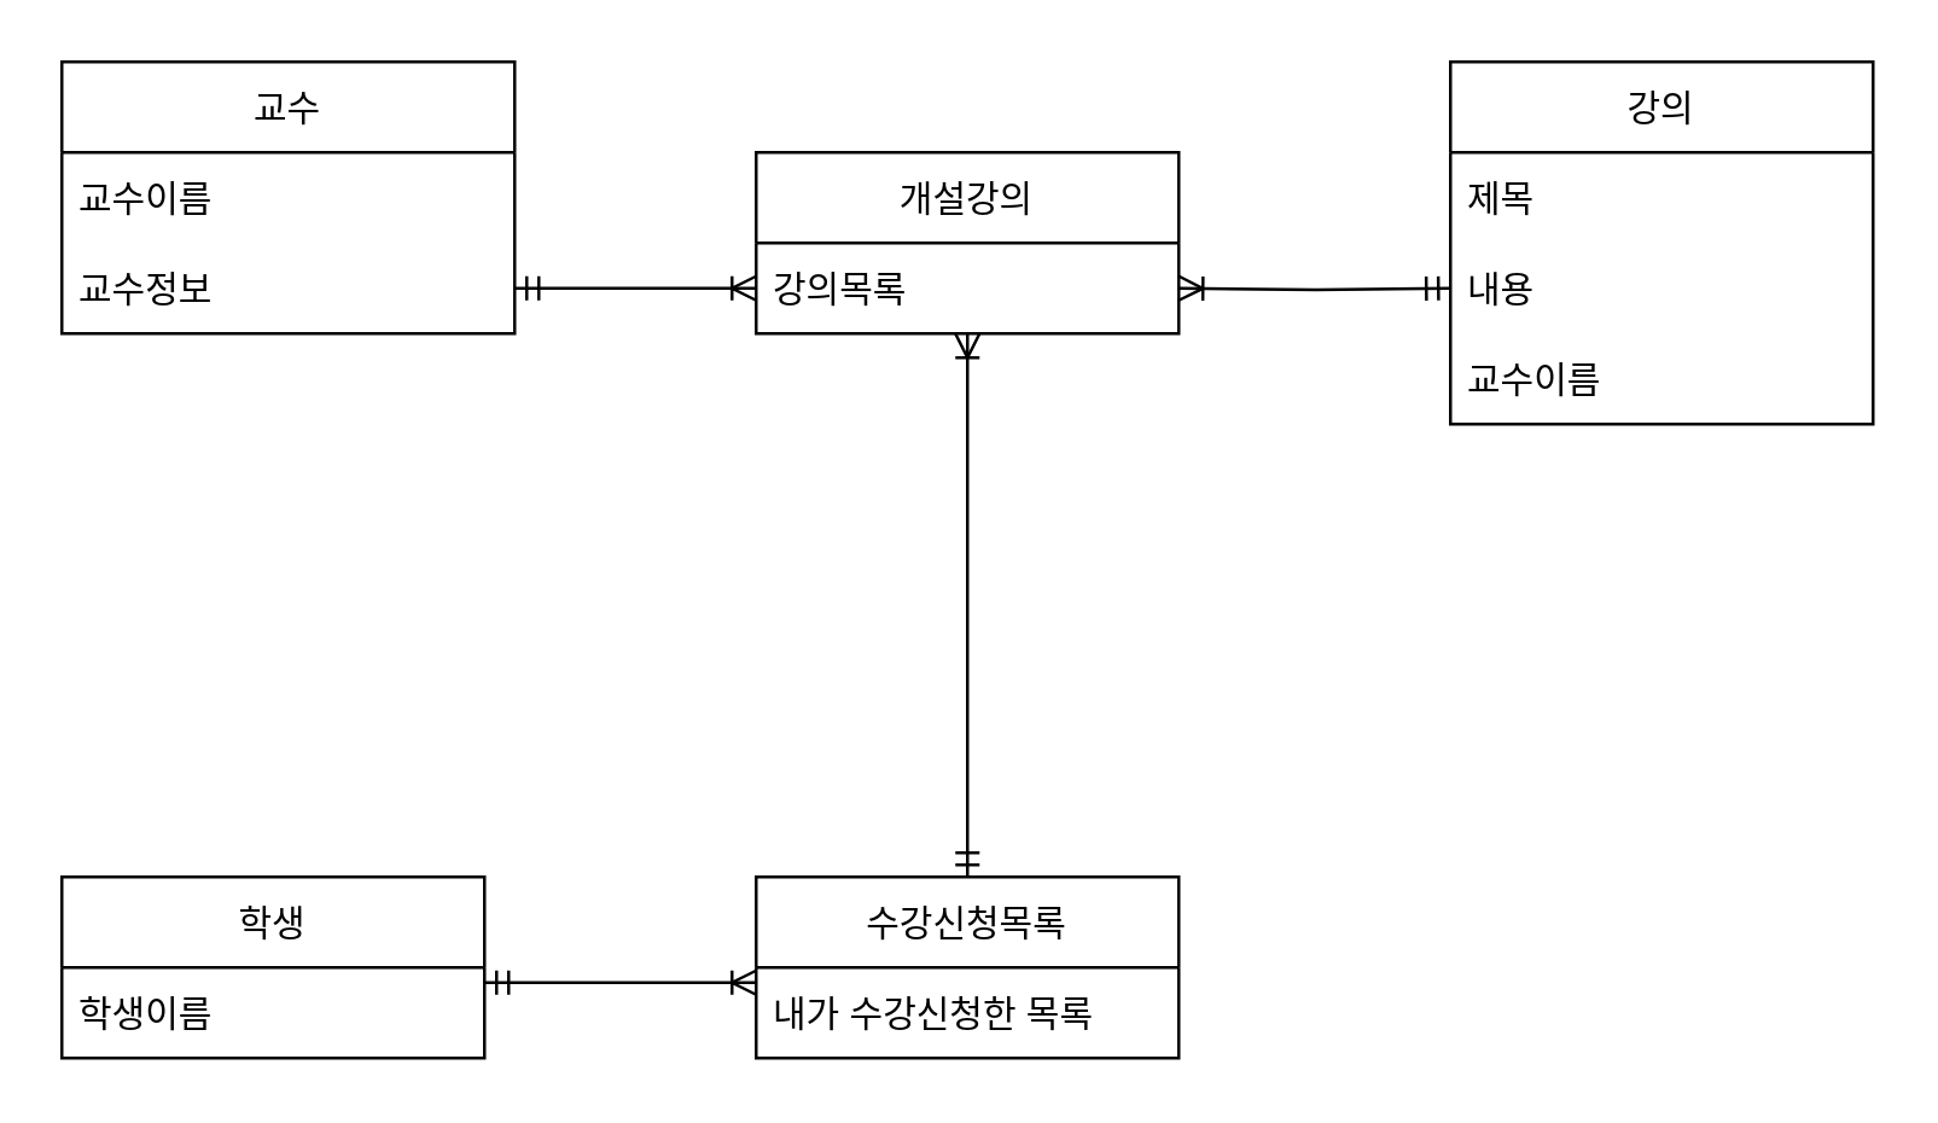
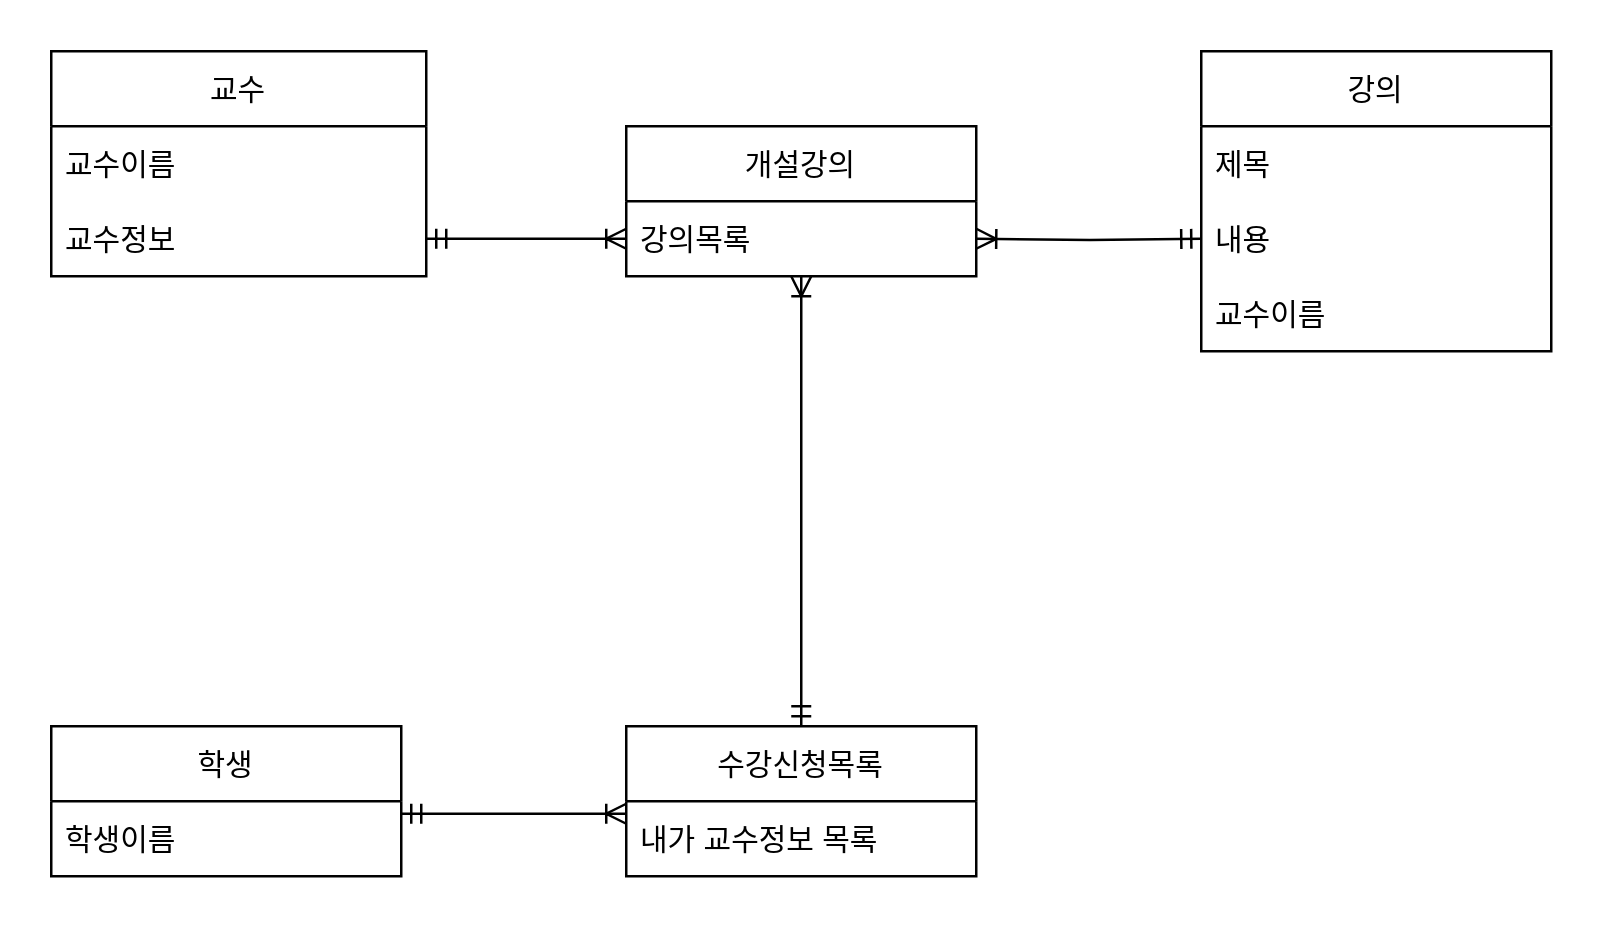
  <mxCell id="0" />
  <mxCell id="1" parent="0" />
  <mxCell id="2" value="교수" style="swimlane;fontStyle=0;childLayout=stackLayout;horizontal=1;startSize=30;horizontalStack=0;resizeParent=1;resizeParentMax=0;resizeLast=0;collapsible=1;marginBottom=0;" vertex="1" parent="1"><mxGeometry x="20" y="20" width="150" height="90" as="geometry" /></mxCell>
  <mxCell id="3" value="교수이름" style="text;strokeColor=none;fillColor=none;align=left;verticalAlign=middle;spacingLeft=4;spacingRight=4;overflow=hidden;points=[[0,0.5],[1,0.5]];portConstraint=eastwest;rotatable=0;" vertex="1" parent="2"><mxGeometry y="30" width="150" height="30" as="geometry" /></mxCell>
  <mxCell id="4" value="교수정보" style="text;strokeColor=none;fillColor=none;align=left;verticalAlign=middle;spacingLeft=4;spacingRight=4;overflow=hidden;points=[[0,0.5],[1,0.5]];portConstraint=eastwest;rotatable=0;" vertex="1" parent="2"><mxGeometry y="60" width="150" height="30" as="geometry" /></mxCell>
  <mxCell id="5" value="학생" style="swimlane;fontStyle=0;childLayout=stackLayout;horizontal=1;startSize=30;horizontalStack=0;resizeParent=1;resizeParentMax=0;resizeLast=0;collapsible=1;marginBottom=0;" vertex="1" parent="1"><mxGeometry x="20" y="290" width="140" height="60" as="geometry" /></mxCell>
  <mxCell id="6" value="학생이름" style="text;strokeColor=none;fillColor=none;align=left;verticalAlign=middle;spacingLeft=4;spacingRight=4;overflow=hidden;points=[[0,0.5],[1,0.5]];portConstraint=eastwest;rotatable=0;" vertex="1" parent="5"><mxGeometry y="30" width="140" height="30" as="geometry" /></mxCell>
  <mxCell id="7" style="edgeStyle=orthogonalEdgeStyle;rounded=0;orthogonalLoop=1;jettySize=auto;html=1;exitX=0.5;exitY=0;exitDx=0;exitDy=0;entryX=0.5;entryY=1;entryDx=0;entryDy=0;entryPerimeter=0;startArrow=ERmandOne;startFill=0;endArrow=ERoneToMany;endFill=0;" edge="1" parent="1" source="8"><mxGeometry relative="1" as="geometry"><mxPoint x="320" y="110" as="targetPoint" /></mxGeometry></mxCell>
  <mxCell id="8" value="수강신청목록" style="swimlane;fontStyle=0;childLayout=stackLayout;horizontal=1;startSize=30;horizontalStack=0;resizeParent=1;resizeParentMax=0;resizeLast=0;collapsible=1;marginBottom=0;" vertex="1" parent="1"><mxGeometry x="250" y="290" width="140" height="60" as="geometry" /></mxCell>
- <mxCell id="9" value="내가 수강신청한 목록" style="text;strokeColor=none;fillColor=none;align=left;verticalAlign=middle;spacingLeft=4;spacingRight=4;overflow=hidden;points=[[0,0.5],[1,0.5]];portConstraint=eastwest;rotatable=0;" vertex="1" parent="8"><mxGeometry y="30" width="140" height="30" as="geometry" /></mxCell>
+ <mxCell id="9" value="내가 교수정보 목록" style="text;strokeColor=none;fillColor=none;align=left;verticalAlign=middle;spacingLeft=4;spacingRight=4;overflow=hidden;points=[[0,0.5],[1,0.5]];portConstraint=eastwest;rotatable=0;" vertex="1" parent="8"><mxGeometry y="30" width="140" height="30" as="geometry" /></mxCell>
  <mxCell id="10" value="개설강의" style="swimlane;fontStyle=0;childLayout=stackLayout;horizontal=1;startSize=30;horizontalStack=0;resizeParent=1;resizeParentMax=0;resizeLast=0;collapsible=1;marginBottom=0;" vertex="1" parent="1"><mxGeometry x="250" y="50" width="140" height="60" as="geometry" /></mxCell>
  <mxCell id="11" value="강의목록" style="text;strokeColor=none;fillColor=none;align=left;verticalAlign=middle;spacingLeft=4;spacingRight=4;overflow=hidden;points=[[0,0.5],[1,0.5]];portConstraint=eastwest;rotatable=0;" vertex="1" parent="10"><mxGeometry y="30" width="140" height="30" as="geometry" /></mxCell>
  <mxCell id="12" value="강의" style="swimlane;fontStyle=0;childLayout=stackLayout;horizontal=1;startSize=30;horizontalStack=0;resizeParent=1;resizeParentMax=0;resizeLast=0;collapsible=1;marginBottom=0;" vertex="1" parent="1"><mxGeometry x="480" y="20" width="140" height="120" as="geometry" /></mxCell>
  <mxCell id="13" value="제목" style="text;strokeColor=none;fillColor=none;align=left;verticalAlign=middle;spacingLeft=4;spacingRight=4;overflow=hidden;points=[[0,0.5],[1,0.5]];portConstraint=eastwest;rotatable=0;" vertex="1" parent="12"><mxGeometry y="30" width="140" height="30" as="geometry" /></mxCell>
  <mxCell id="14" value="내용" style="text;strokeColor=none;fillColor=none;align=left;verticalAlign=middle;spacingLeft=4;spacingRight=4;overflow=hidden;points=[[0,0.5],[1,0.5]];portConstraint=eastwest;rotatable=0;" vertex="1" parent="12"><mxGeometry y="60" width="140" height="30" as="geometry" /></mxCell>
  <mxCell id="15" value="교수이름" style="text;strokeColor=none;fillColor=none;align=left;verticalAlign=middle;spacingLeft=4;spacingRight=4;overflow=hidden;points=[[0,0.5],[1,0.5]];portConstraint=eastwest;rotatable=0;" vertex="1" parent="12"><mxGeometry y="90" width="140" height="30" as="geometry" /></mxCell>
  <mxCell id="16" style="edgeStyle=orthogonalEdgeStyle;rounded=0;orthogonalLoop=1;jettySize=auto;html=1;exitX=1;exitY=0.5;exitDx=0;exitDy=0;entryX=0;entryY=0.5;entryDx=0;entryDy=0;startArrow=ERmandOne;startFill=0;endArrow=ERoneToMany;endFill=0;" edge="1" parent="1"><mxGeometry relative="1" as="geometry"><mxPoint x="160" y="325" as="sourcePoint" /><mxPoint x="250" y="325" as="targetPoint" /></mxGeometry></mxCell>
  <mxCell id="17" style="edgeStyle=orthogonalEdgeStyle;rounded=0;orthogonalLoop=1;jettySize=auto;html=1;entryX=0;entryY=0.5;entryDx=0;entryDy=0;startArrow=ERoneToMany;startFill=0;endArrow=ERmandOne;endFill=0;" edge="1" parent="1" target="14"><mxGeometry relative="1" as="geometry"><mxPoint x="390" y="95" as="sourcePoint" /></mxGeometry></mxCell>
  <mxCell id="18" style="edgeStyle=orthogonalEdgeStyle;rounded=0;orthogonalLoop=1;jettySize=auto;html=1;exitX=1;exitY=0.5;exitDx=0;exitDy=0;entryX=0;entryY=0.5;entryDx=0;entryDy=0;startArrow=ERmandOne;startFill=0;endArrow=ERoneToMany;endFill=0;" edge="1" parent="1" source="4"><mxGeometry relative="1" as="geometry"><mxPoint x="250" y="95" as="targetPoint" /></mxGeometry></mxCell>
